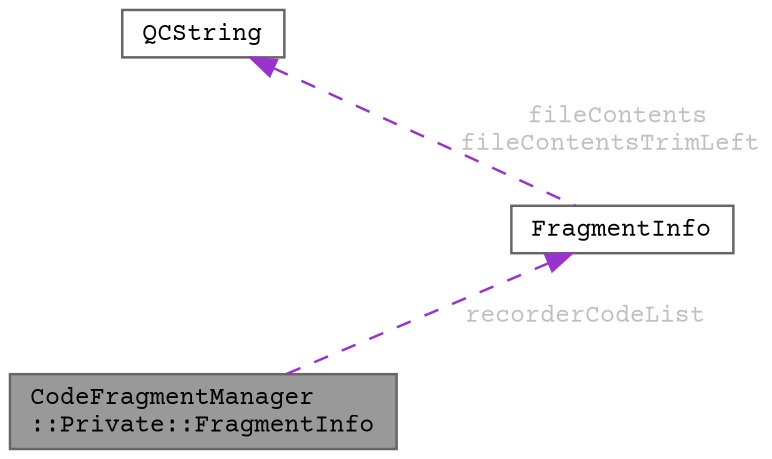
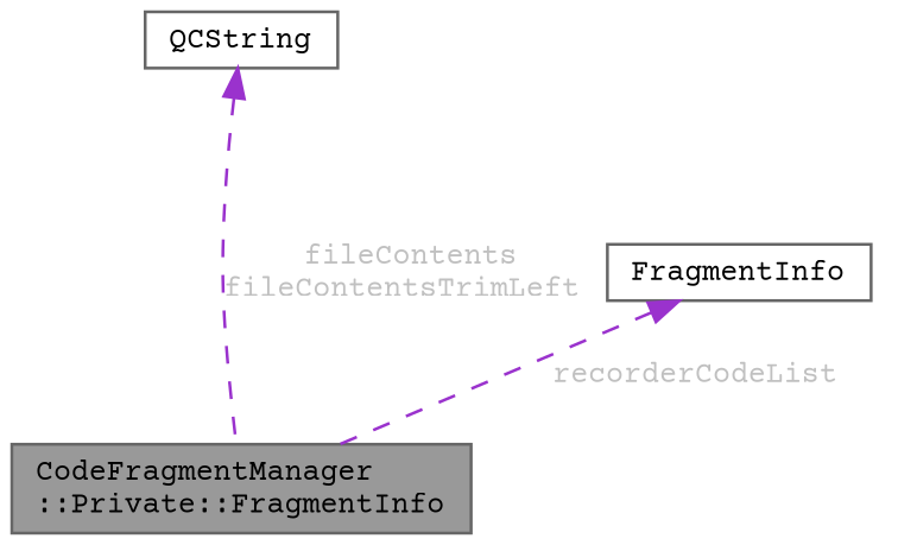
  digraph {
    fontname="Courier Prime"
    node [color=gray40 fillcolor=white fontname="Courier Prime" fontsize=10 shape=box style=filled]
    edge [color=darkorchid3 dir=back fontcolor=grey fontname="Courier Prime" fontsize=10 labelfontname=Helvetica labelfontsize=10 style=dashed]
    n1 [fillcolor=grey60 fontcolor=black height=0.2 label="CodeFragmentManager\l::Private::FragmentInfo" width=0.4]
    n2 [height=0.2 label=QCString width=0.4]
    n3 [height=0.2 label=FragmentInfo width=0.4]
-   n2 -> n3 [label=" fileContents\nfileContentsTrimLeft"]
+   n2 -> n1 [label=" fileContents\nfileContentsTrimLeft"]
    n3 -> n1 [label=" recorderCodeList"]
  }
